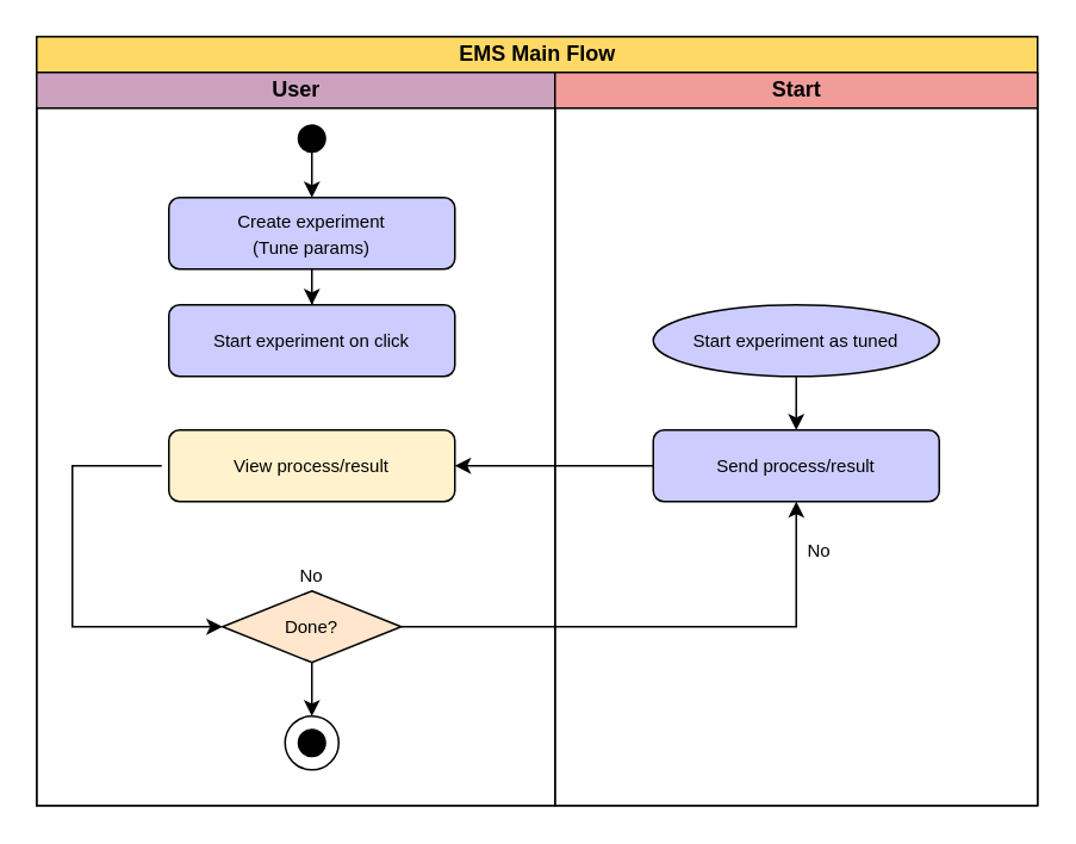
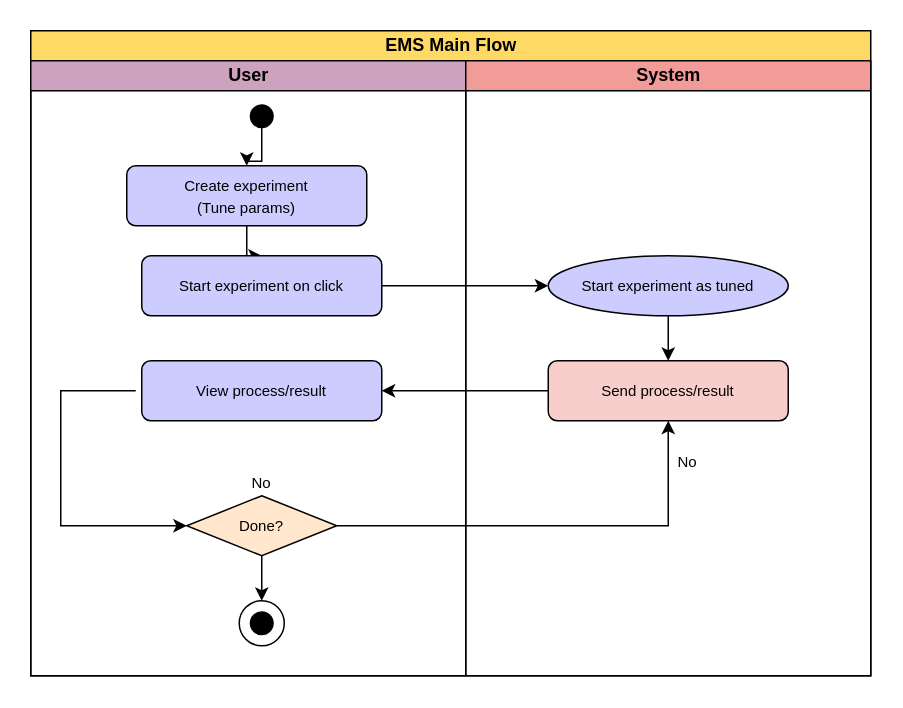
  <mxCell id="0" />
  <mxCell id="1" parent="0" />
  <mxCell id="2" value="EMS Main Flow" style="swimlane;childLayout=stackLayout;resizeParent=1;resizeParentMax=0;startSize=20;html=1;fillColor=#FFD966;" parent="1" vertex="1"><mxGeometry x="20" y="20" width="560" height="430" as="geometry" /></mxCell>
  <mxCell id="3" value="User" style="swimlane;startSize=20;html=1;fillColor=#CDA2BE;" parent="2" vertex="1"><mxGeometry y="20" width="290" height="410" as="geometry" /></mxCell>
  <mxCell id="4" style="edgeStyle=orthogonalEdgeStyle;rounded=0;orthogonalLoop=1;jettySize=auto;html=1;" parent="3" source="5" target="8" edge="1"><mxGeometry relative="1" as="geometry" /></mxCell>
- <mxCell id="5" value="&lt;font style=&quot;font-size: 10px;&quot;&gt;Create experiment&lt;br&gt;(Tune params)&lt;br&gt;&lt;/font&gt;" style="rounded=1;whiteSpace=wrap;html=1;fillColor=#CCCCFF;" parent="3" vertex="1"><mxGeometry x="74" y="70" width="160" height="40" as="geometry" /></mxCell>
+ <mxCell id="5" value="&lt;font style=&quot;font-size: 10px;&quot;&gt;Create experiment&lt;br&gt;(Tune params)&lt;br&gt;&lt;/font&gt;" style="rounded=1;whiteSpace=wrap;html=1;fillColor=#CCCCFF;" parent="3" vertex="1"><mxGeometry x="64" y="70" width="160" height="40" as="geometry" /></mxCell>
  <mxCell id="6" style="edgeStyle=orthogonalEdgeStyle;rounded=0;orthogonalLoop=1;jettySize=auto;html=1;" parent="3" source="7" target="5" edge="1"><mxGeometry relative="1" as="geometry" /></mxCell>
  <mxCell id="7" value="" style="shape=waypoint;sketch=0;fillStyle=solid;size=6;pointerEvents=1;points=[];fillColor=none;resizable=0;rotatable=0;perimeter=centerPerimeter;snapToPoint=1;strokeWidth=6;" parent="3" vertex="1"><mxGeometry x="144.0" y="27" width="20" height="20" as="geometry" /></mxCell>
  <mxCell id="8" value="&lt;font style=&quot;font-size: 10px;&quot;&gt;Start experiment on click&lt;br&gt;&lt;/font&gt;" style="rounded=1;whiteSpace=wrap;html=1;fillColor=#CCCCFF;" parent="3" vertex="1"><mxGeometry x="74" y="130" width="160" height="40" as="geometry" /></mxCell>
- <mxCell id="9" value="&lt;font style=&quot;font-size: 10px;&quot;&gt;View process/result&lt;br&gt;&lt;/font&gt;" style="rounded=1;whiteSpace=wrap;html=1;fillColor=#fff2cc;" parent="3" vertex="1"><mxGeometry x="74" y="200" width="160" height="40" as="geometry" /></mxCell>
+ <mxCell id="9" value="&lt;font style=&quot;font-size: 10px;&quot;&gt;View process/result&lt;br&gt;&lt;/font&gt;" style="rounded=1;whiteSpace=wrap;html=1;fillColor=#CCCCFF;" parent="3" vertex="1"><mxGeometry x="74" y="200" width="160" height="40" as="geometry" /></mxCell>
  <mxCell id="10" value="&lt;font style=&quot;font-size: 10px;&quot;&gt;Done?&lt;/font&gt;" style="strokeWidth=1;html=1;shape=mxgraph.flowchart.decision;whiteSpace=wrap;fillColor=#FFE6CC;" parent="3" vertex="1"><mxGeometry x="104" y="290" width="100" height="40" as="geometry" /></mxCell>
  <mxCell id="11" value="&lt;font style=&quot;font-size: 10px;&quot;&gt;No&lt;/font&gt;" style="text;html=1;align=center;verticalAlign=middle;whiteSpace=wrap;rounded=0;" parent="3" vertex="1"><mxGeometry x="124" y="266" width="60" height="30" as="geometry" /></mxCell>
  <mxCell id="12" style="edgeStyle=orthogonalEdgeStyle;rounded=0;orthogonalLoop=1;jettySize=auto;html=1;entryX=0.5;entryY=0;entryDx=0;entryDy=0;" parent="3" source="10" target="15" edge="1"><mxGeometry relative="1" as="geometry"><mxPoint x="89" y="390" as="targetPoint" /></mxGeometry></mxCell>
  <mxCell id="13" style="edgeStyle=orthogonalEdgeStyle;rounded=0;orthogonalLoop=1;jettySize=auto;html=1;entryX=0;entryY=0.5;entryDx=0;entryDy=0;entryPerimeter=0;" parent="3" target="10" edge="1"><mxGeometry relative="1" as="geometry"><mxPoint x="70" y="220" as="sourcePoint" /><mxPoint x="35.0" y="290" as="targetPoint" /><Array as="points"><mxPoint x="20" y="220" /><mxPoint x="20" y="310" /></Array></mxGeometry></mxCell>
  <mxCell id="14" value="" style="group" parent="3" vertex="1" connectable="0"><mxGeometry x="139" y="360" width="30" height="30" as="geometry" /></mxCell>
  <mxCell id="15" value="" style="ellipse;whiteSpace=wrap;html=1;aspect=fixed;" parent="14" vertex="1"><mxGeometry width="30" height="30" as="geometry" /></mxCell>
  <mxCell id="16" value="" style="shape=waypoint;sketch=0;fillStyle=solid;size=6;pointerEvents=1;points=[];fillColor=none;resizable=0;rotatable=0;perimeter=centerPerimeter;snapToPoint=1;strokeWidth=6;" parent="14" vertex="1"><mxGeometry x="5.0" y="5" width="20" height="20" as="geometry" /></mxCell>
- <mxCell id="17" value="Start" style="swimlane;startSize=20;html=1;fillColor=#F19C99;" parent="2" vertex="1"><mxGeometry x="290" y="20" width="270" height="410" as="geometry" /></mxCell>
+ <mxCell id="17" value="System" style="swimlane;startSize=20;html=1;fillColor=#F19C99;" parent="2" vertex="1"><mxGeometry x="290" y="20" width="270" height="410" as="geometry" /></mxCell>
  <mxCell id="18" value="&lt;font style=&quot;font-size: 10px;&quot;&gt;Start experiment as tuned&lt;br&gt;&lt;/font&gt;" style="ellipse;whiteSpace=wrap;html=1;fillColor=#CCCCFF;" parent="17" vertex="1"><mxGeometry x="55" y="130" width="160" height="40" as="geometry" /></mxCell>
  <mxCell id="19" value="" style="endArrow=classic;html=1;rounded=0;exitX=0.5;exitY=1;exitDx=0;exitDy=0;entryX=0.5;entryY=0;entryDx=0;entryDy=0;" parent="17" source="18" target="20" edge="1"><mxGeometry width="50" height="50" relative="1" as="geometry"><mxPoint x="80" y="220" as="sourcePoint" /><mxPoint x="135" y="270" as="targetPoint" /></mxGeometry></mxCell>
- <mxCell id="20" value="&lt;font style=&quot;font-size: 10px;&quot;&gt;Send process/result&lt;br&gt;&lt;/font&gt;" style="rounded=1;whiteSpace=wrap;html=1;fillColor=#CCCCFF;" parent="17" vertex="1"><mxGeometry x="55" y="200" width="160" height="40" as="geometry" /></mxCell>
+ <mxCell id="20" value="&lt;font style=&quot;font-size: 10px;&quot;&gt;Send process/result&lt;br&gt;&lt;/font&gt;" style="rounded=1;whiteSpace=wrap;html=1;fillColor=#f8cecc;" parent="17" vertex="1"><mxGeometry x="55" y="200" width="160" height="40" as="geometry" /></mxCell>
  <mxCell id="21" value="&lt;font style=&quot;font-size: 10px;&quot;&gt;No&lt;/font&gt;" style="text;html=1;align=center;verticalAlign=middle;whiteSpace=wrap;rounded=0;" parent="17" vertex="1"><mxGeometry x="118" y="252" width="60" height="30" as="geometry" /></mxCell>
+ <mxCell id="22" style="edgeStyle=orthogonalEdgeStyle;rounded=0;orthogonalLoop=1;jettySize=auto;html=1;" parent="2" source="8" target="18" edge="1"><mxGeometry relative="1" as="geometry" /></mxCell>
  <mxCell id="23" style="edgeStyle=orthogonalEdgeStyle;rounded=0;orthogonalLoop=1;jettySize=auto;html=1;entryX=1;entryY=0.5;entryDx=0;entryDy=0;" parent="2" source="20" target="9" edge="1"><mxGeometry relative="1" as="geometry" /></mxCell>
  <mxCell id="24" style="edgeStyle=orthogonalEdgeStyle;rounded=0;orthogonalLoop=1;jettySize=auto;html=1;entryX=0.5;entryY=1;entryDx=0;entryDy=0;" edge="1" parent="2" source="10" target="20"><mxGeometry relative="1" as="geometry" /></mxCell>
